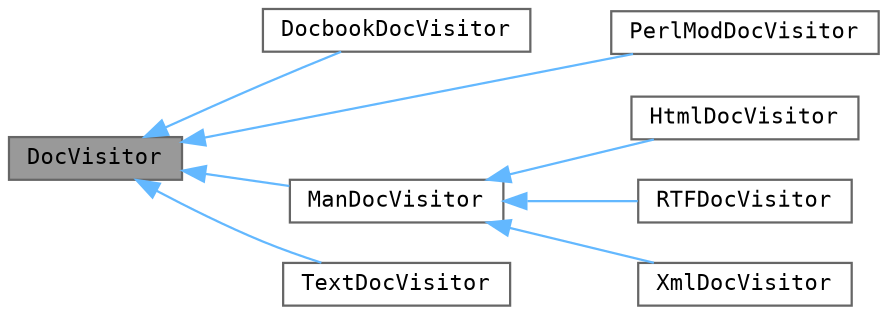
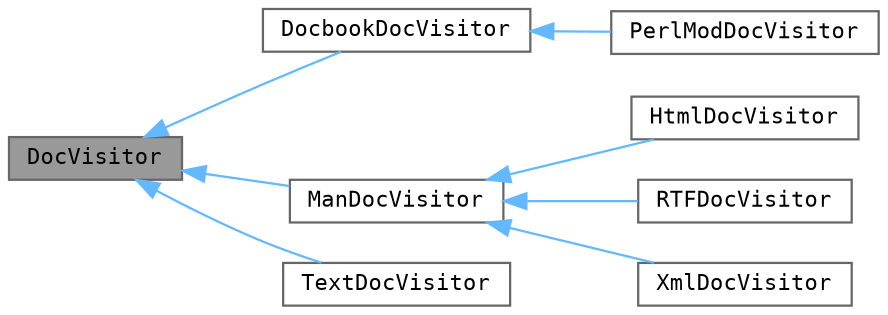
  digraph {
    fontname="DejaVu Sans Mono"
    rankdir=LR
    node [color=gray40 fillcolor=white fontname="DejaVu Sans Mono" fontsize=10 shape=box style=filled]
    edge [color=steelblue1 dir=back fontname="DejaVu Sans Mono" fontsize=10 labelfontname=Helvetica labelfontsize=10 style=solid]
    n1 [fillcolor=grey60 fontcolor=black height=0.2 label=DocVisitor width=0.4]
    n2 [height=0.2 label=DocbookDocVisitor width=0.4]
    n3 [height=0.2 label=ManDocVisitor width=0.4]
    n4 [height=0.2 label=PerlModDocVisitor width=0.4]
    n5 [height=0.2 label=TextDocVisitor width=0.4]
    n6 [height=0.2 label=HtmlDocVisitor width=0.4]
    n7 [height=0.2 label=RTFDocVisitor width=0.4]
    n8 [height=0.2 label=XmlDocVisitor width=0.4]
    n1 -> n2
    n1 -> n3
-   n1 -> n4
+   n2 -> n4
    n1 -> n5
    n3 -> n6
    n3 -> n7
    n3 -> n8
  }
